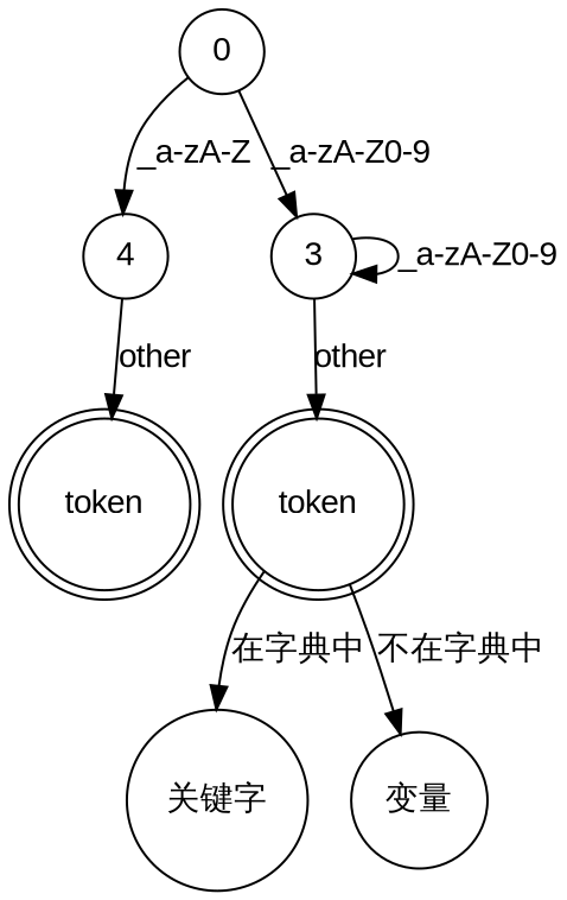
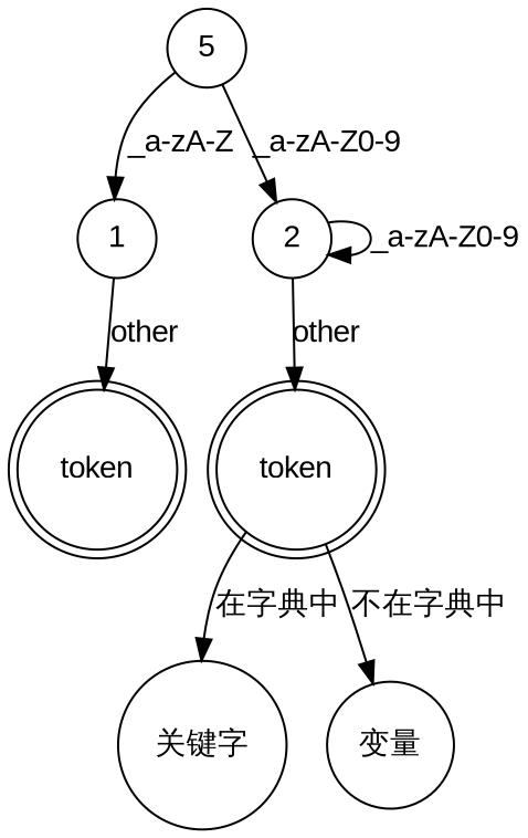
  digraph {
    fontname="Liberation Sans"
    node [fontname="Liberation Sans" shape=circle]
    edge [fontname="Liberation Sans"]
-   n1 [label=0]
-   n2 [label=4]
-   n3 [label=3]
+   n1 [label=5]
+   n2 [label=1]
+   n3 [label=2]
    n4 [label=token peripheries=2]
    n5 [label=token peripheries=2]
    n6 [label="关键字"]
    n7 [label="变量"]
    n1 -> n2 [label="_a-zA-Z"]
    n1 -> n3 [label="_a-zA-Z0-9"]
    n2 -> n4 [label=other]
    n3 -> n3 [label="_a-zA-Z0-9"]
    n3 -> n5 [label=other]
    n5 -> n6 [label="在字典中"]
    n5 -> n7 [label="不在字典中"]
  }
